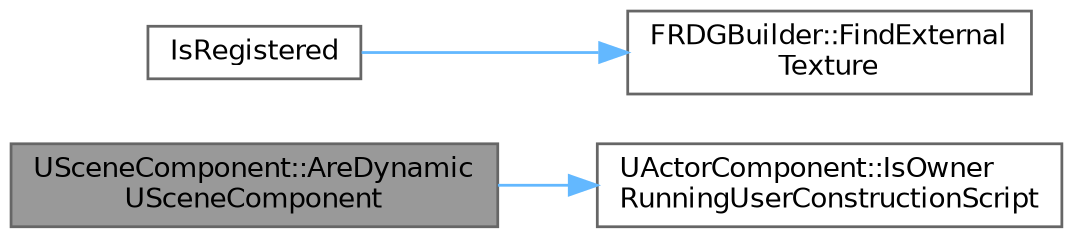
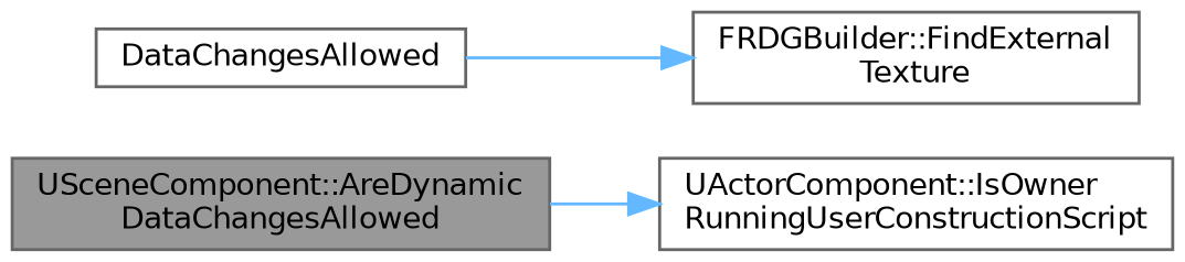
  digraph {
    rankdir=LR
    node [color=grey40 fillcolor=white fontname=Helvetica fontsize=10 shape=box style=filled]
    edge [color=steelblue1 fontname=Helvetica fontsize=10 labelfontname=Helvetica labelfontsize=10 style=solid]
-   n1 [color=gray40 fillcolor=grey60 fontcolor=black height=0.2 label="USceneComponent::AreDynamic\lUSceneComponent" width=0.4]
+   n1 [color=gray40 fillcolor=grey60 fontcolor=black height=0.2 label="USceneComponent::AreDynamic\lDataChangesAllowed" width=0.4]
    n2 [height=0.2 label="UActorComponent::IsOwner\lRunningUserConstructionScript" width=0.4]
-   n3 [height=0.2 label=IsRegistered width=0.4]
+   n3 [height=0.2 label=DataChangesAllowed width=0.4]
    n4 [height=0.2 label="FRDGBuilder::FindExternal\lTexture" width=0.4]
    n1 -> n2
    n3 -> n4
  }
